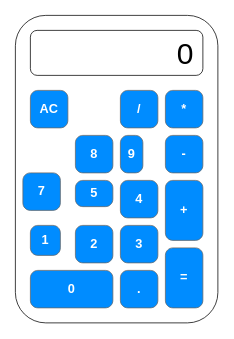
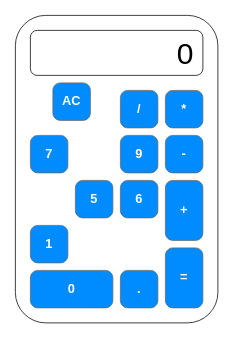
  <mxCell id="0" />
  <mxCell id="1" parent="0" />
  <mxCell id="2" value="" style="group" vertex="1" connectable="0" parent="1"><mxGeometry x="20" y="20" width="270" height="410" as="geometry" /></mxCell>
  <mxCell id="3" value="" style="rounded=1;whiteSpace=wrap;html=1;" vertex="1" parent="2"><mxGeometry width="270" height="410" as="geometry" /></mxCell>
  <mxCell id="4" value="0" style="rounded=1;whiteSpace=wrap;html=1;align=right;spacingRight=10;fontSize=40;" vertex="1" parent="2"><mxGeometry x="20" y="20" width="230" height="60" as="geometry" /></mxCell>
- <mxCell id="5" value="1" style="strokeWidth=1;shadow=0;dashed=0;align=center;html=1;shape=mxgraph.mockup.buttons.button;strokeColor=#666666;fontColor=#ffffff;mainText=;buttonStyle=round;fontSize=17;fontStyle=1;fillColor=#008cff;whiteSpace=wrap;" vertex="1" parent="2"><mxGeometry x="20" y="280" width="40" height="40" as="geometry" /></mxCell>
- <mxCell id="6" value="2" style="strokeWidth=1;shadow=0;dashed=0;align=center;html=1;shape=mxgraph.mockup.buttons.button;strokeColor=#666666;fontColor=#ffffff;mainText=;buttonStyle=round;fontSize=17;fontStyle=1;fillColor=#008cff;whiteSpace=wrap;" vertex="1" parent="2"><mxGeometry x="80" y="280" width="50" height="50" as="geometry" /></mxCell>
- <mxCell id="7" value="3" style="strokeWidth=1;shadow=0;dashed=0;align=center;html=1;shape=mxgraph.mockup.buttons.button;strokeColor=#666666;fontColor=#ffffff;mainText=;buttonStyle=round;fontSize=17;fontStyle=1;fillColor=#008cff;whiteSpace=wrap;" vertex="1" parent="2"><mxGeometry x="140" y="280" width="50" height="50" as="geometry" /></mxCell>
- <mxCell id="8" value="5" style="strokeWidth=1;shadow=0;dashed=0;align=center;html=1;shape=mxgraph.mockup.buttons.button;strokeColor=#666666;fontColor=#ffffff;mainText=;buttonStyle=round;fontSize=17;fontStyle=1;fillColor=#008cff;whiteSpace=wrap;" vertex="1" parent="2"><mxGeometry x="80" y="220" width="50" height="35" as="geometry" /></mxCell>
- <mxCell id="9" value="4" style="strokeWidth=1;shadow=0;dashed=0;align=center;html=1;shape=mxgraph.mockup.buttons.button;strokeColor=#666666;fontColor=#ffffff;mainText=;buttonStyle=round;fontSize=17;fontStyle=1;fillColor=#008cff;whiteSpace=wrap;" vertex="1" parent="2"><mxGeometry x="140" y="220" width="50" height="50" as="geometry" /></mxCell>
- <mxCell id="10" value="7" style="strokeWidth=1;shadow=0;dashed=0;align=center;html=1;shape=mxgraph.mockup.buttons.button;strokeColor=#666666;fontColor=#ffffff;mainText=;buttonStyle=round;fontSize=17;fontStyle=1;fillColor=#008cff;whiteSpace=wrap;" vertex="1" parent="2"><mxGeometry x="10" y="210" width="50" height="50" as="geometry" /></mxCell>
- <mxCell id="11" value="8" style="strokeWidth=1;shadow=0;dashed=0;align=center;html=1;shape=mxgraph.mockup.buttons.button;strokeColor=#666666;fontColor=#ffffff;mainText=;buttonStyle=round;fontSize=17;fontStyle=1;fillColor=#008cff;whiteSpace=wrap;" vertex="1" parent="2"><mxGeometry x="80" y="160" width="50" height="50" as="geometry" /></mxCell>
- <mxCell id="12" value="9" style="strokeWidth=1;shadow=0;dashed=0;align=center;html=1;shape=mxgraph.mockup.buttons.button;strokeColor=#666666;fontColor=#ffffff;mainText=;buttonStyle=round;fontSize=17;fontStyle=1;fillColor=#008cff;whiteSpace=wrap;" vertex="1" parent="2"><mxGeometry x="140" y="160" width="30" height="50" as="geometry" /></mxCell>
+ <mxCell id="5" value="1" style="strokeWidth=1;shadow=0;dashed=0;align=center;html=1;shape=mxgraph.mockup.buttons.button;strokeColor=#666666;fontColor=#ffffff;mainText=;buttonStyle=round;fontSize=17;fontStyle=1;fillColor=#008cff;whiteSpace=wrap;" vertex="1" parent="2"><mxGeometry x="20" y="280" width="50" height="50" as="geometry" /></mxCell>
+ <mxCell id="8" value="5" style="strokeWidth=1;shadow=0;dashed=0;align=center;html=1;shape=mxgraph.mockup.buttons.button;strokeColor=#666666;fontColor=#ffffff;mainText=;buttonStyle=round;fontSize=17;fontStyle=1;fillColor=#008cff;whiteSpace=wrap;" vertex="1" parent="2"><mxGeometry x="80" y="220" width="50" height="50" as="geometry" /></mxCell>
+ <mxCell id="9" value="6" style="strokeWidth=1;shadow=0;dashed=0;align=center;html=1;shape=mxgraph.mockup.buttons.button;strokeColor=#666666;fontColor=#ffffff;mainText=;buttonStyle=round;fontSize=17;fontStyle=1;fillColor=#008cff;whiteSpace=wrap;" vertex="1" parent="2"><mxGeometry x="140" y="220" width="50" height="50" as="geometry" /></mxCell>
+ <mxCell id="10" value="7" style="strokeWidth=1;shadow=0;dashed=0;align=center;html=1;shape=mxgraph.mockup.buttons.button;strokeColor=#666666;fontColor=#ffffff;mainText=;buttonStyle=round;fontSize=17;fontStyle=1;fillColor=#008cff;whiteSpace=wrap;" vertex="1" parent="2"><mxGeometry x="20" y="160" width="50" height="50" as="geometry" /></mxCell>
+ <mxCell id="12" value="9" style="strokeWidth=1;shadow=0;dashed=0;align=center;html=1;shape=mxgraph.mockup.buttons.button;strokeColor=#666666;fontColor=#ffffff;mainText=;buttonStyle=round;fontSize=17;fontStyle=1;fillColor=#008cff;whiteSpace=wrap;" vertex="1" parent="2"><mxGeometry x="140" y="160" width="50" height="50" as="geometry" /></mxCell>
  <mxCell id="13" value="0" style="strokeWidth=1;shadow=0;dashed=0;align=center;html=1;shape=mxgraph.mockup.buttons.button;strokeColor=#666666;fontColor=#ffffff;mainText=;buttonStyle=round;fontSize=17;fontStyle=1;fillColor=#008cff;whiteSpace=wrap;" vertex="1" parent="2"><mxGeometry x="20" y="340" width="110" height="50" as="geometry" /></mxCell>
  <mxCell id="14" value="." style="strokeWidth=1;shadow=0;dashed=0;align=center;html=1;shape=mxgraph.mockup.buttons.button;strokeColor=#666666;fontColor=#ffffff;mainText=;buttonStyle=round;fontSize=17;fontStyle=1;fillColor=#008cff;whiteSpace=wrap;" vertex="1" parent="2"><mxGeometry x="140" y="340" width="50" height="50" as="geometry" /></mxCell>
  <mxCell id="15" value="=" style="strokeWidth=1;shadow=0;dashed=0;align=center;html=1;shape=mxgraph.mockup.buttons.button;strokeColor=#666666;fontColor=#ffffff;mainText=;buttonStyle=round;fontSize=17;fontStyle=1;fillColor=#008cff;whiteSpace=wrap;" vertex="1" parent="2"><mxGeometry x="200" y="310" width="50" height="80" as="geometry" /></mxCell>
  <mxCell id="16" value="+" style="strokeWidth=1;shadow=0;dashed=0;align=center;html=1;shape=mxgraph.mockup.buttons.button;strokeColor=#666666;fontColor=#ffffff;mainText=;buttonStyle=round;fontSize=17;fontStyle=1;fillColor=#008cff;whiteSpace=wrap;" vertex="1" parent="2"><mxGeometry x="200" y="220" width="50" height="80" as="geometry" /></mxCell>
  <mxCell id="17" value="*" style="strokeWidth=1;shadow=0;dashed=0;align=center;html=1;shape=mxgraph.mockup.buttons.button;strokeColor=#666666;fontColor=#ffffff;mainText=;buttonStyle=round;fontSize=17;fontStyle=1;fillColor=#008cff;whiteSpace=wrap;" vertex="1" parent="2"><mxGeometry x="200" y="100" width="50" height="50" as="geometry" /></mxCell>
- <mxCell id="18" value="AC" style="strokeWidth=1;shadow=0;dashed=0;align=center;html=1;shape=mxgraph.mockup.buttons.button;strokeColor=#666666;fontColor=#ffffff;mainText=;buttonStyle=round;fontSize=17;fontStyle=1;fillColor=#008cff;whiteSpace=wrap;" vertex="1" parent="2"><mxGeometry x="20" y="100" width="50" height="50" as="geometry" /></mxCell>
+ <mxCell id="18" value="AC" style="strokeWidth=1;shadow=0;dashed=0;align=center;html=1;shape=mxgraph.mockup.buttons.button;strokeColor=#666666;fontColor=#ffffff;mainText=;buttonStyle=round;fontSize=17;fontStyle=1;fillColor=#008cff;whiteSpace=wrap;" vertex="1" parent="2"><mxGeometry x="50" y="90" width="50" height="50" as="geometry" /></mxCell>
  <mxCell id="19" value="/" style="strokeWidth=1;shadow=0;dashed=0;align=center;html=1;shape=mxgraph.mockup.buttons.button;strokeColor=#666666;fontColor=#ffffff;mainText=;buttonStyle=round;fontSize=17;fontStyle=1;fillColor=#008cff;whiteSpace=wrap;" vertex="1" parent="2"><mxGeometry x="140" y="100" width="50" height="50" as="geometry" /></mxCell>
  <mxCell id="20" value="-" style="strokeWidth=1;shadow=0;dashed=0;align=center;html=1;shape=mxgraph.mockup.buttons.button;strokeColor=#666666;fontColor=#ffffff;mainText=;buttonStyle=round;fontSize=17;fontStyle=1;fillColor=#008cff;whiteSpace=wrap;" vertex="1" parent="2"><mxGeometry x="200" y="160" width="50" height="50" as="geometry" /></mxCell>
